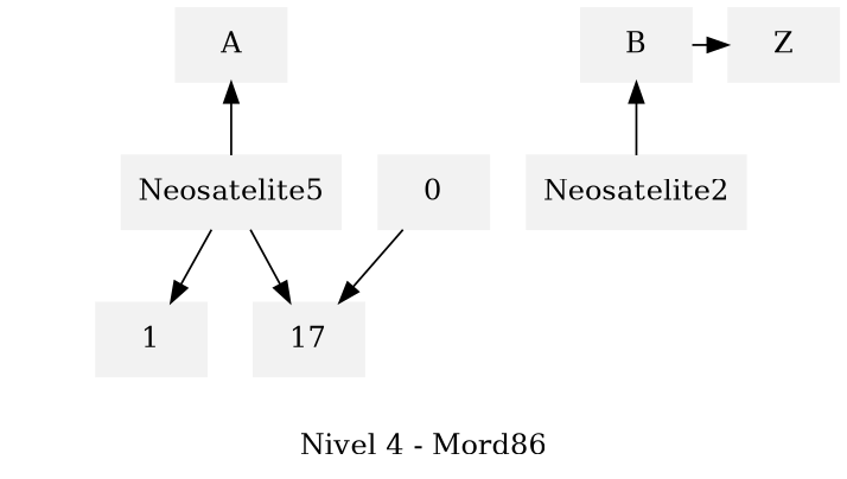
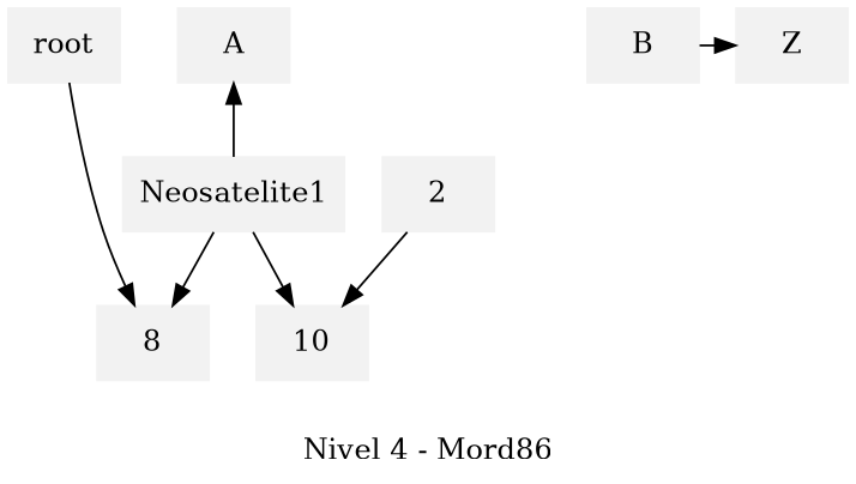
  digraph {
    label="Nivel 4 - Mord86"
    rankdir=UD
    node [color=Gray95 shape=box style=filled]
    edge [color=black]
+   root
    A
    B
    Z
-   1
-   2 [label=0]
-   10 [label=17]
-   Neosatelite1 [label=Neosatelite5]
-   Neosatelite2
+   1 [label=8]
+   2
+   10
+   Neosatelite1
    subgraph sub_1 {
      rank=min
+     root
      A
      B
      Z
    }
+   root -> 1
    B -> Z
    2 -> 10
    Neosatelite1 -> A
    Neosatelite1 -> 1
    Neosatelite1 -> 10
-   Neosatelite2 -> B
  }
